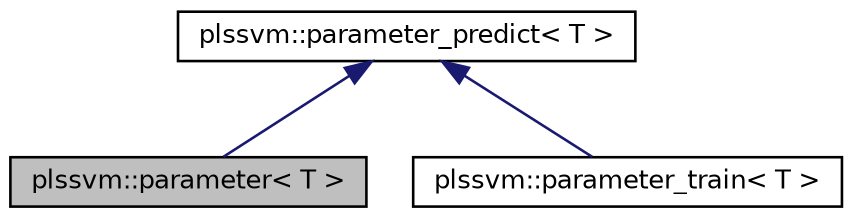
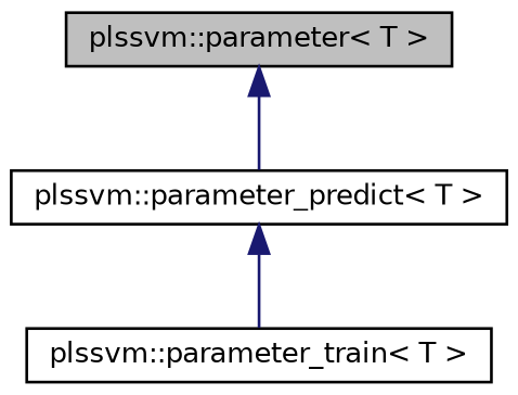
  digraph {
    node [color=black fillcolor=white fontname=Helvetica fontsize=10 shape=record style=filled]
    edge [color=midnightblue dir=back fontname=Helvetica fontsize=10 labelfontname=Helvetica labelfontsize=10 style=solid]
    n1 [fillcolor=grey75 fontcolor=black height=0.2 label="plssvm::parameter\< T \>" width=0.4]
    n2 [height=0.2 label="plssvm::parameter_predict\< T \>" width=0.4]
    n3 [height=0.2 label="plssvm::parameter_train\< T \>" width=0.4]
-   n2 -> n1
+   n1 -> n2
    n2 -> n3
  }
